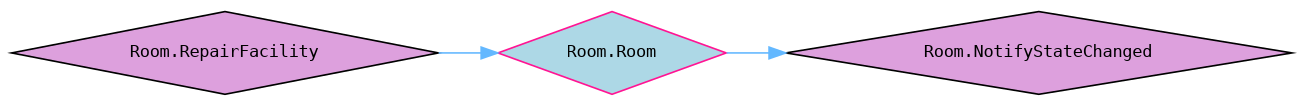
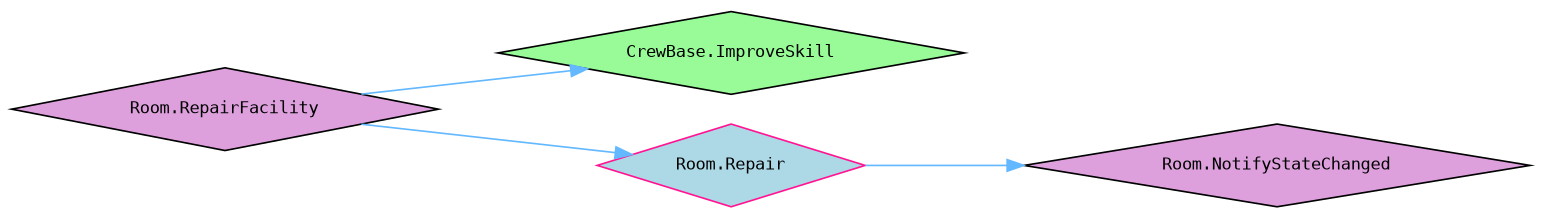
  digraph {
    rankdir=LR
    node [color=black fillcolor=plum fontname=Consolas fontsize=10 margin=0.1 shape=diamond style=filled]
    edge [color=steelblue1 fontname=Helvetica fontsize=10 labelfontname=Helvetica labelfontsize=10 style=solid]
    n1 [fontcolor=black height=0.2 label="Room.RepairFacility" width=0.4]
-   n3 [color=deeppink fillcolor=lightblue height=0.2 label="Room.Room" width=0.4]
+   n2 [fillcolor=palegreen height=0.2 label="CrewBase.ImproveSkill" width=0.4]
+   n3 [color=deeppink fillcolor=lightblue height=0.2 label="Room.Repair" width=0.4]
    n4 [height=0.2 label="Room.NotifyStateChanged" width=0.4]
+   n1 -> n2
    n1 -> n3
    n3 -> n4
  }
